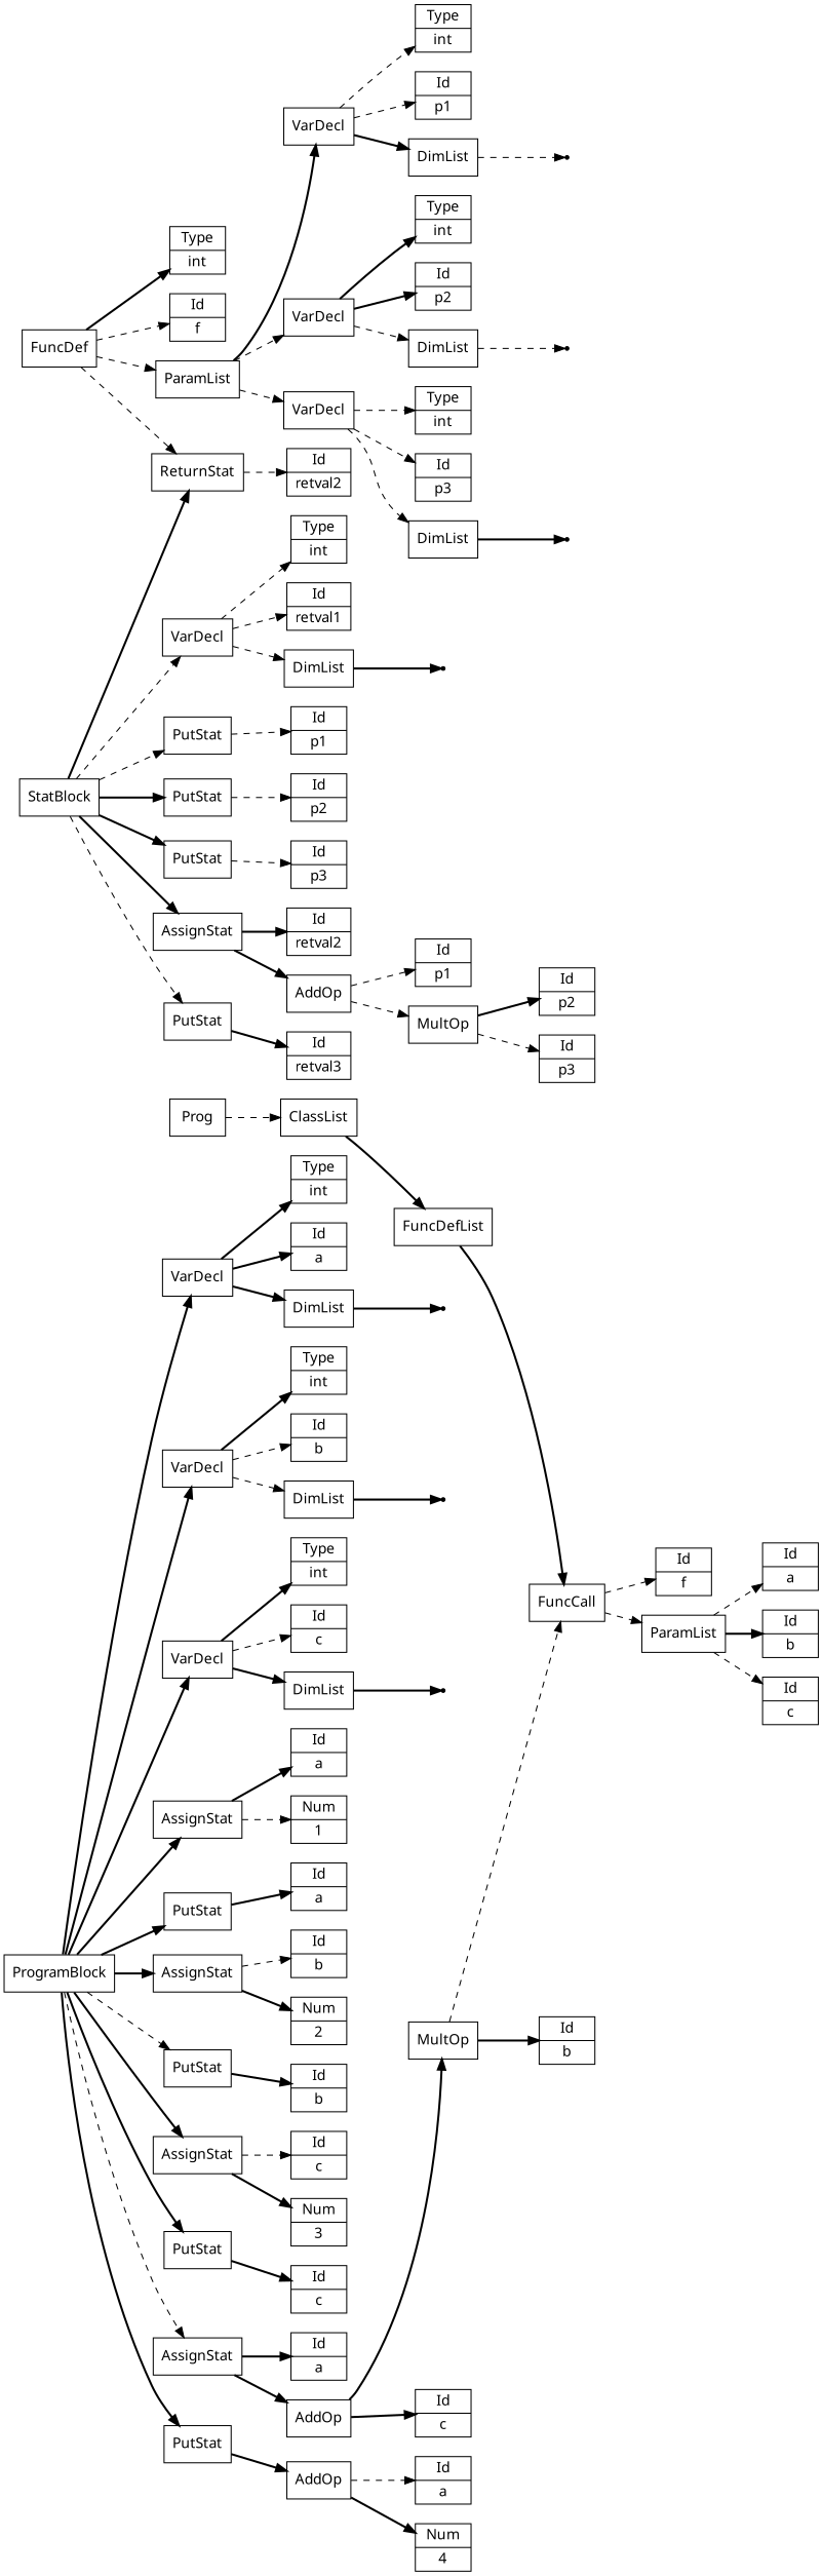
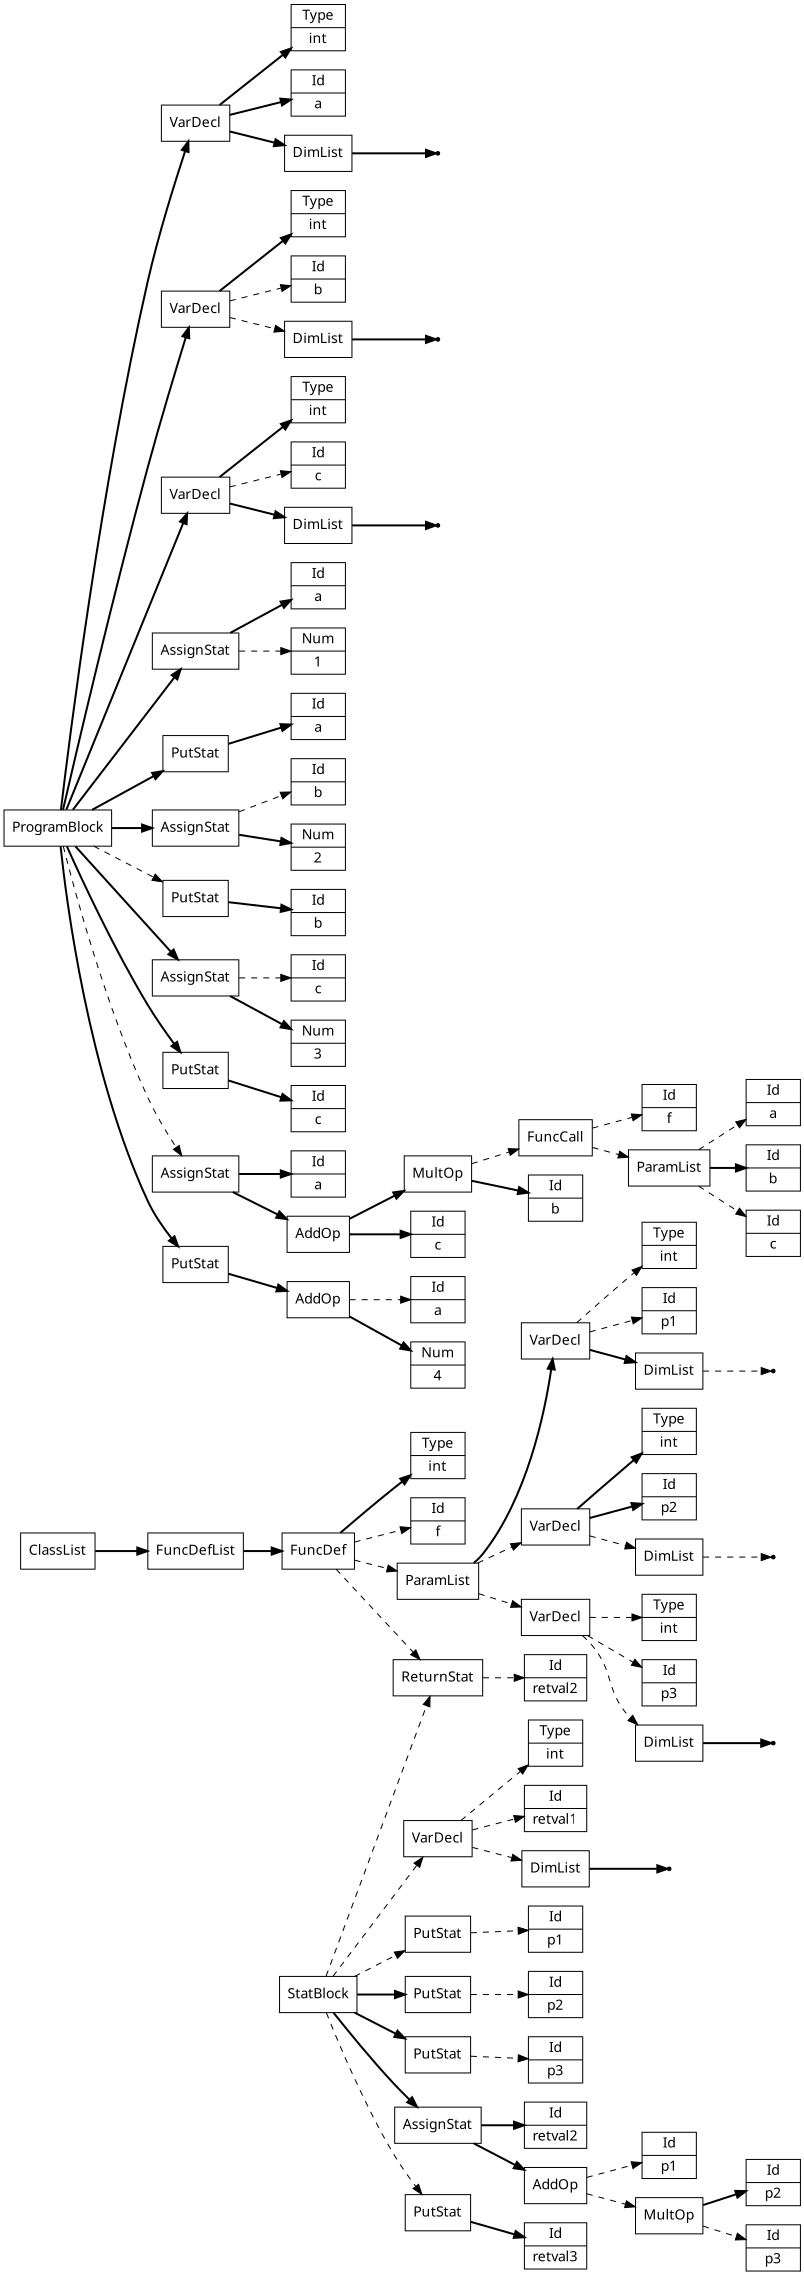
  digraph {
    rankdir=LR
    splines=spline
    node [fontname=Sans shape=record]
    edge [style=bold]
-   n1 [label=Prog]
    n2 [label=ClassList]
    n3 [label=FuncDefList]
    n4 [label=FuncDef]
    n5 [label=ProgramBlock]
    n6 [label=VarDecl]
    n7 [label=VarDecl]
    n8 [label=VarDecl]
    n9 [label=AssignStat]
    n10 [label=PutStat]
    n11 [label=AssignStat]
    n12 [label=PutStat]
    n13 [label=AssignStat]
    n14 [label=PutStat]
    n15 [label=AssignStat]
    n16 [label=PutStat]
    n17 [label="Type | int"]
    n18 [label="Id | f"]
    n19 [label=ParamList]
    n20 [label=ReturnStat]
    n21 [label=VarDecl]
    n22 [label=VarDecl]
    n23 [label=VarDecl]
    n24 [label=StatBlock]
    n25 [label=VarDecl]
    n26 [label=PutStat]
    n27 [label=PutStat]
    n28 [label=PutStat]
    n29 [label=AssignStat]
    n30 [label=PutStat]
    n31 [label="Type | int"]
    n32 [label="Id | p1"]
    n33 [label=DimList]
    n34 [label="Type | int"]
    n35 [label="Id | p2"]
    n36 [label=DimList]
    n37 [label="Type | int"]
    n38 [label="Id | p3"]
    n39 [label=DimList]
    none239 [shape=point]
    none241 [shape=point]
    none243 [shape=point]
    n43 [label="Type | int"]
    n44 [label="Id | retval1"]
    n45 [label=DimList]
    n46 [label="Id | p1"]
    n47 [label="Id | p2"]
    n48 [label="Id | p3"]
    n49 [label="Id | retval2"]
    n50 [label=AddOp]
    n51 [label="Id | retval3"]
    n52 [label="Id | retval2"]
    none245 [shape=point]
    n54 [label="Id | p1"]
    n55 [label=MultOp]
    n56 [label="Id | p2"]
    n57 [label="Id | p3"]
    n58 [label="Type | int"]
    n59 [label="Id | a"]
    n60 [label=DimList]
    n61 [label="Type | int"]
    n62 [label="Id | b"]
    n63 [label=DimList]
    n64 [label="Type | int"]
    n65 [label="Id | c"]
    n66 [label=DimList]
    n67 [label="Id | a"]
    n68 [label="Num |1"]
    n69 [label="Id | a"]
    n70 [label="Id | b"]
    n71 [label="Num |2"]
    n72 [label="Id | b"]
    n73 [label="Id | c"]
    n74 [label="Num |3"]
    n75 [label="Id | c"]
    n76 [label="Id | a"]
    n77 [label=AddOp]
    n78 [label=AddOp]
    none233 [shape=point]
    none235 [shape=point]
    none237 [shape=point]
    n82 [label=MultOp]
    n83 [label="Id | c"]
    n84 [label=FuncCall]
    n85 [label="Id | b"]
    n86 [label="Id | f"]
    n87 [label=ParamList]
    n88 [label="Id | a"]
    n89 [label="Id | b"]
    n90 [label="Id | c"]
    n91 [label="Id | a"]
    n92 [label="Num |4"]
-   n1 -> n2 [style=dashed]
    n2 -> n3
-   n3 -> n84
+   n3 -> n4
    n4 -> n17
    n4 -> n18 [style=dashed]
    n4 -> n19 [style=dashed]
    n4 -> n20 [style=dashed]
    n5 -> n6
    n5 -> n7
    n5 -> n8
    n5 -> n9
    n5 -> n10
    n5 -> n11
    n5 -> n12 [style=dashed]
    n5 -> n13
    n5 -> n14
    n5 -> n15 [style=dashed]
    n5 -> n16
    n6 -> n58
    n6 -> n59
    n6 -> n60
    n7 -> n61
    n7 -> n62 [style=dashed]
    n7 -> n63 [style=dashed]
    n8 -> n64
    n8 -> n65 [style=dashed]
    n8 -> n66
    n9 -> n67
    n9 -> n68 [style=dashed]
    n10 -> n69
    n11 -> n70 [style=dashed]
    n11 -> n71
    n12 -> n72
    n13 -> n73 [style=dashed]
    n13 -> n74
    n14 -> n75
    n15 -> n76
    n15 -> n77
    n16 -> n78
    n19 -> n21
    n19 -> n22 [style=dashed]
    n19 -> n23 [style=dashed]
    n20 -> n52 [style=dashed]
    n21 -> n31 [style=dashed]
    n21 -> n32 [style=dashed]
    n21 -> n33
    n22 -> n34
    n22 -> n35
    n22 -> n36 [style=dashed]
    n23 -> n37 [style=dashed]
    n23 -> n38 [style=dashed]
    n23 -> n39 [style=dashed]
-   n24 -> n20
+   n24 -> n20 [style=dashed]
    n24 -> n25 [style=dashed]
    n24 -> n26 [style=dashed]
    n24 -> n27
    n24 -> n28
    n24 -> n29
    n24 -> n30 [style=dashed]
    n25 -> n43 [style=dashed]
    n25 -> n44 [style=dashed]
    n25 -> n45 [style=dashed]
    n26 -> n46 [style=dashed]
    n27 -> n47 [style=dashed]
    n28 -> n48 [style=dashed]
    n29 -> n49
    n29 -> n50
    n30 -> n51
    n33 -> none239 [style=dashed]
    n36 -> none241 [style=dashed]
    n39 -> none243
    n45 -> none245
    n50 -> n54 [style=dashed]
    n50 -> n55 [style=dashed]
    n55 -> n56
    n55 -> n57 [style=dashed]
    n60 -> none233
    n63 -> none235
    n66 -> none237
    n77 -> n82
    n77 -> n83
    n78 -> n91 [style=dashed]
    n78 -> n92
    n82 -> n84 [style=dashed]
    n82 -> n85
    n84 -> n86 [style=dashed]
    n84 -> n87 [style=dashed]
    n87 -> n88 [style=dashed]
    n87 -> n89
    n87 -> n90 [style=dashed]
  }
